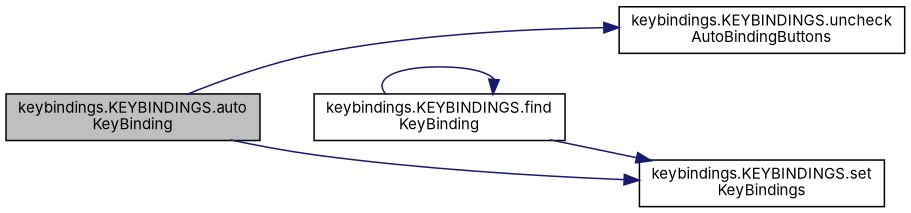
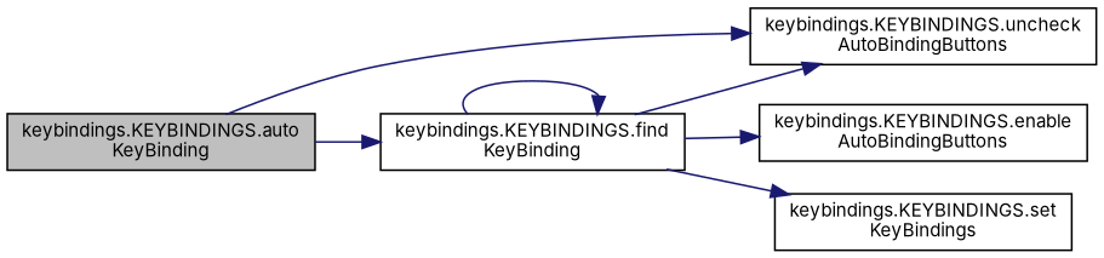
  digraph {
    fontname=Inter
    rankdir=LR
    node [color=black fillcolor=white fontname=Inter fontsize=10 shape=record style=filled]
    edge [color=midnightblue fontname=Inter fontsize=10 labelfontname=Helvetica labelfontsize=10 style=solid]
    n1 [fillcolor=grey75 fontcolor=black height=0.2 label="keybindings.KEYBINDINGS.auto\lKeyBinding" width=0.4]
    n2 [height=0.2 label="keybindings.KEYBINDINGS.find\lKeyBinding" width=0.4]
    n3 [height=0.2 label="keybindings.KEYBINDINGS.uncheck\lAutoBindingButtons" width=0.4]
+   n4 [height=0.2 label="keybindings.KEYBINDINGS.enable\lAutoBindingButtons" width=0.4]
    n5 [height=0.2 label="keybindings.KEYBINDINGS.set\lKeyBindings" width=0.4]
-   n1 -> n5
+   n1 -> n2
    n1 -> n3
    n2 -> n2
+   n2 -> n3
+   n2 -> n4
    n2 -> n5
  }
